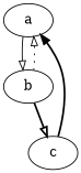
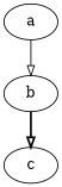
  digraph {
    node [alive=n type=C]
    edge [arrowhead=onormal style=bold]
    a [type=B]
    b
    c
    a -> b [style=solid]
-   b -> a [style=dotted]
    b -> c
-   c -> a [arrowhead=normal]
  }
